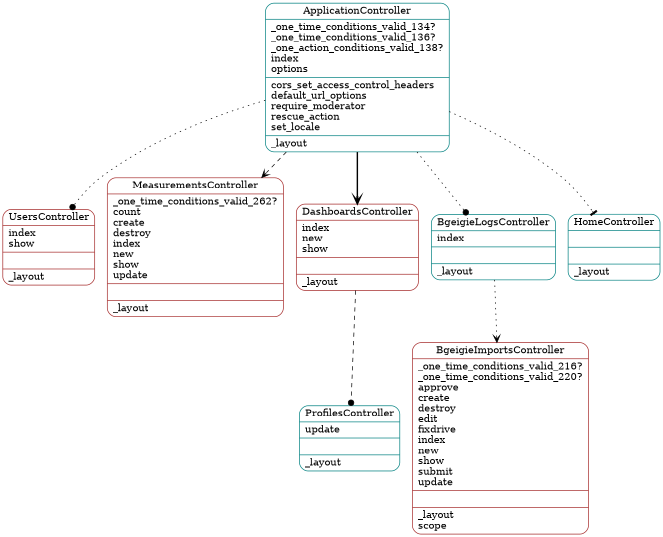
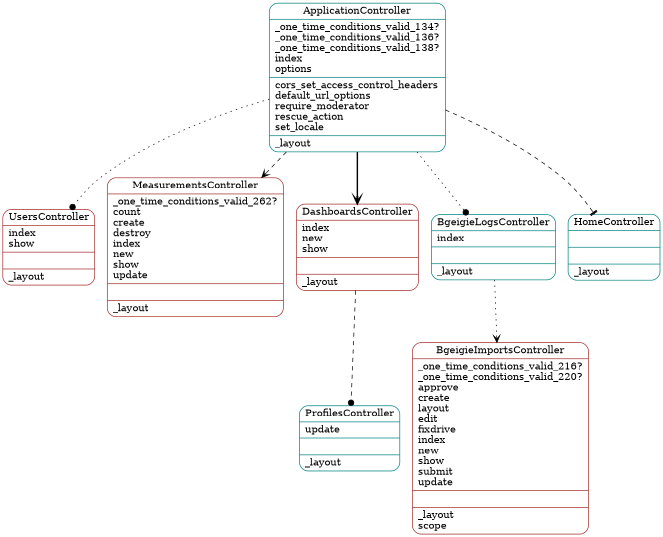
  digraph {
    splines=true
    node [color=brown shape=Mrecord]
    edge [arrowhead=dot arrowtail=onormal style=dotted]
    n1 [label="{UsersController|index\lshow\l|\l|_layout\l}"]
-   n2 [label="{BgeigieImportsController|_one_time_conditions_valid_216?\l_one_time_conditions_valid_220?\lapprove\lcreate\ldestroy\ledit\lfixdrive\lindex\lnew\lshow\lsubmit\lupdate\l|\l|_layout\lscope\l}"]
-   n3 [color=teal label="{ApplicationController|_one_time_conditions_valid_134?\l_one_time_conditions_valid_136?\l_one_action_conditions_valid_138?\lindex\loptions\l|cors_set_access_control_headers\ldefault_url_options\lrequire_moderator\lrescue_action\lset_locale\l|_layout\l}"]
+   n2 [label="{BgeigieImportsController|_one_time_conditions_valid_216?\l_one_time_conditions_valid_220?\lapprove\lcreate\llayout\ledit\lfixdrive\lindex\lnew\lshow\lsubmit\lupdate\l|\l|_layout\lscope\l}"]
+   n3 [color=teal label="{ApplicationController|_one_time_conditions_valid_134?\l_one_time_conditions_valid_136?\l_one_time_conditions_valid_138?\lindex\loptions\l|cors_set_access_control_headers\ldefault_url_options\lrequire_moderator\lrescue_action\lset_locale\l|_layout\l}"]
    n4 [label="{MeasurementsController|_one_time_conditions_valid_262?\lcount\lcreate\ldestroy\lindex\lnew\lshow\lupdate\l|\l|_layout\l}"]
    n5 [label="{DashboardsController|index\lnew\lshow\l|\l|_layout\l}"]
    n6 [color=teal label="{BgeigieLogsController|index\l|\l|_layout\l}"]
    n7 [color=teal label="{HomeController|\l|\l|_layout\l}"]
    n8 [color=teal label="{ProfilesController|update\l|\l|_layout\l}"]
    n3 -> n1
    n3 -> n4 [arrowhead=vee style=dashed]
    n3 -> n5 [arrowhead=vee style=bold]
    n3 -> n6
-   n3 -> n7 [arrowhead=tee]
+   n3 -> n7 [arrowhead=tee style=dashed]
    n5 -> n8 [style=dashed]
    n6 -> n2 [arrowhead=vee]
  }
